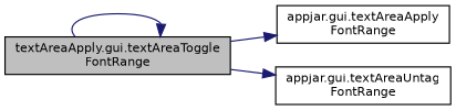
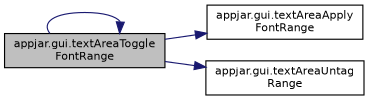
  digraph {
    rankdir=LR
    node [color=black fillcolor=white fontname=Helvetica fontsize=10 shape=record style=filled]
    edge [color=midnightblue fontname=Helvetica fontsize=10 labelfontname=Helvetica labelfontsize=10 style=solid]
-   n1 [fillcolor=grey75 fontcolor=black height=0.2 label="textAreaApply.gui.textAreaToggle\lFontRange" width=0.4]
+   n1 [fillcolor=grey75 fontcolor=black height=0.2 label="appjar.gui.textAreaToggle\lFontRange" width=0.4]
    n2 [height=0.2 label="appjar.gui.textAreaApply\lFontRange" width=0.4]
-   n3 [height=0.2 label="appjar.gui.textAreaUntag\lFontRange" width=0.4]
+   n3 [height=0.2 label="appjar.gui.textAreaUntag\lRange" width=0.4]
    n1 -> n1
    n1 -> n2
    n1 -> n3
  }
